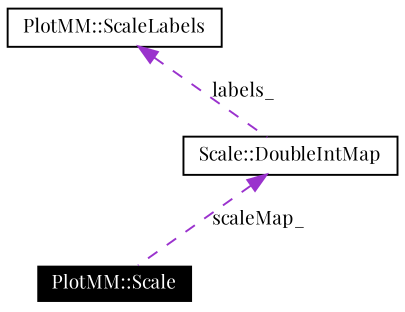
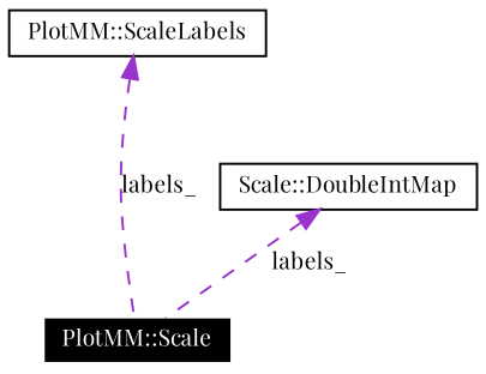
  digraph {
    fontname="Playfair Display"
    node [color=black fillcolor=white fontname="Playfair Display" fontsize=10 shape=record style=filled]
    edge [color=darkorchid3 dir=back fontname="Playfair Display" fontsize=10 labelfontname=Helvetica labelfontsize=10 style=dashed]
    n1 [color=white fillcolor=black fontcolor=white height=0.2 label="PlotMM::Scale" width=0.4]
    n2 [height=0.2 label="PlotMM::ScaleLabels" width=0.4]
    n3 [height=0.2 label="Scale::DoubleIntMap" width=0.4]
-   n2 -> n3 [label=labels_]
-   n3 -> n1 [label=scaleMap_]
+   n2 -> n1 [label=labels_]
+   n3 -> n1 [label=labels_]
  }
